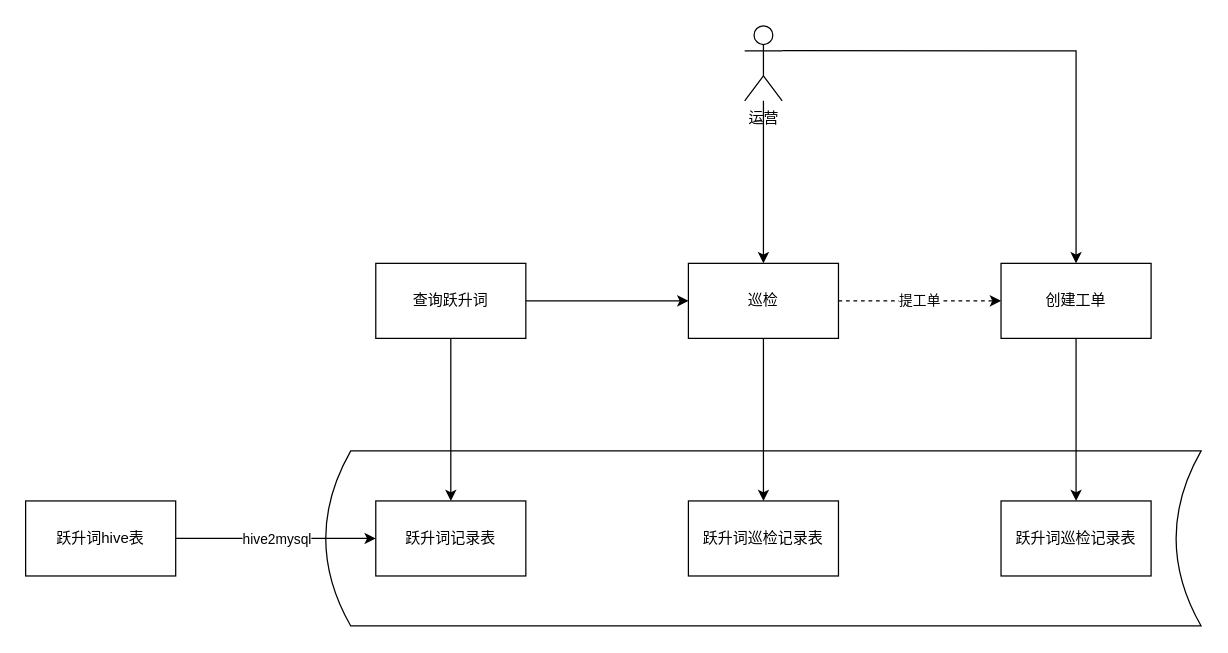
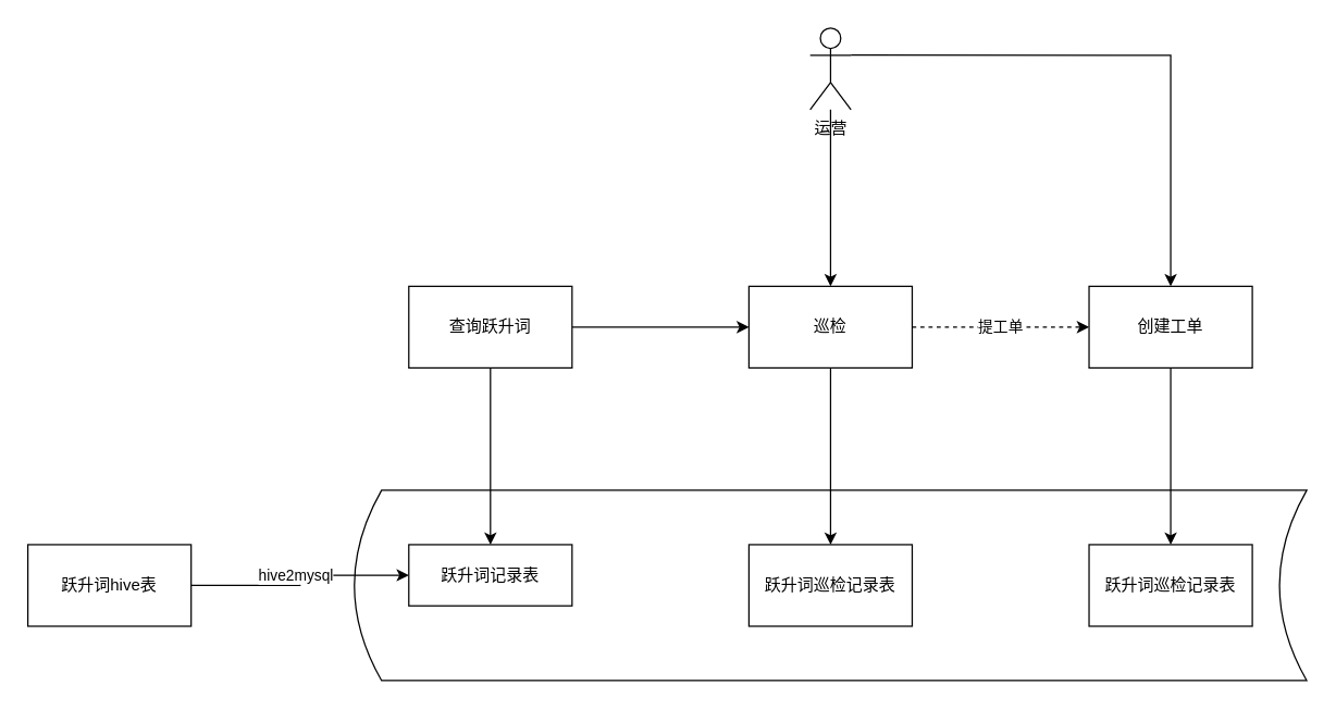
  <mxCell id="0" />
  <mxCell id="1" parent="0" />
  <mxCell id="2" value="" style="shape=dataStorage;whiteSpace=wrap;html=1;fixedSize=1;" vertex="1" parent="1"><mxGeometry x="260" y="360" width="700" height="140" as="geometry" /></mxCell>
  <mxCell id="3" value="" style="edgeStyle=orthogonalEdgeStyle;rounded=0;orthogonalLoop=1;jettySize=auto;html=1;" edge="1" parent="1" source="5" target="6"><mxGeometry relative="1" as="geometry" /></mxCell>
  <mxCell id="4" value="hive2mysql" style="edgeLabel;html=1;align=center;verticalAlign=middle;resizable=0;points=[];" vertex="1" connectable="0" parent="3"><mxGeometry x="0.125" y="-3" relative="1" as="geometry"><mxPoint x="-10" y="-3" as="offset" /></mxGeometry></mxCell>
  <mxCell id="5" value="跃升词hive表" style="rounded=0;whiteSpace=wrap;html=1;" vertex="1" parent="1"><mxGeometry x="20" y="400" width="120" height="60" as="geometry" /></mxCell>
- <mxCell id="6" value="跃升词记录表" style="rounded=0;whiteSpace=wrap;html=1;" vertex="1" parent="1"><mxGeometry x="300" y="400" width="120" height="60" as="geometry" /></mxCell>
+ <mxCell id="6" value="跃升词记录表" style="rounded=0;whiteSpace=wrap;html=1;" vertex="1" parent="1"><mxGeometry x="300" y="400" width="120" height="45" as="geometry" /></mxCell>
  <mxCell id="7" style="edgeStyle=orthogonalEdgeStyle;rounded=0;orthogonalLoop=1;jettySize=auto;html=1;" edge="1" parent="1" source="9" target="6"><mxGeometry relative="1" as="geometry" /></mxCell>
  <mxCell id="8" value="" style="edgeStyle=orthogonalEdgeStyle;rounded=0;orthogonalLoop=1;jettySize=auto;html=1;exitX=1;exitY=0.5;exitDx=0;exitDy=0;entryX=0;entryY=0.5;entryDx=0;entryDy=0;" edge="1" parent="1" source="9" target="13"><mxGeometry relative="1" as="geometry" /></mxCell>
  <mxCell id="9" value="查询跃升词" style="rounded=0;whiteSpace=wrap;html=1;" vertex="1" parent="1"><mxGeometry x="300" y="210" width="120" height="60" as="geometry" /></mxCell>
  <mxCell id="10" value="跃升词巡检记录表" style="rounded=0;whiteSpace=wrap;html=1;" vertex="1" parent="1"><mxGeometry x="550" y="400" width="120" height="60" as="geometry" /></mxCell>
  <mxCell id="11" style="edgeStyle=orthogonalEdgeStyle;rounded=0;orthogonalLoop=1;jettySize=auto;html=1;" edge="1" parent="1" source="13" target="10"><mxGeometry relative="1" as="geometry" /></mxCell>
  <mxCell id="12" value="提工单" style="edgeStyle=orthogonalEdgeStyle;rounded=0;orthogonalLoop=1;jettySize=auto;html=1;dashed=1;" edge="1" parent="1" source="13" target="15"><mxGeometry relative="1" as="geometry" /></mxCell>
  <mxCell id="13" value="巡检" style="rounded=0;whiteSpace=wrap;html=1;" vertex="1" parent="1"><mxGeometry x="550" y="210" width="120" height="60" as="geometry" /></mxCell>
  <mxCell id="14" style="edgeStyle=orthogonalEdgeStyle;rounded=0;orthogonalLoop=1;jettySize=auto;html=1;exitX=0.5;exitY=1;exitDx=0;exitDy=0;" edge="1" parent="1" source="15" target="16"><mxGeometry relative="1" as="geometry"><mxPoint x="860" y="370" as="targetPoint" /></mxGeometry></mxCell>
  <mxCell id="15" value="创建工单" style="rounded=0;whiteSpace=wrap;html=1;" vertex="1" parent="1"><mxGeometry x="800" y="210" width="120" height="60" as="geometry" /></mxCell>
  <mxCell id="16" value="跃升词巡检记录表" style="rounded=0;whiteSpace=wrap;html=1;" vertex="1" parent="1"><mxGeometry x="800" y="400" width="120" height="60" as="geometry" /></mxCell>
  <mxCell id="17" style="edgeStyle=orthogonalEdgeStyle;rounded=0;orthogonalLoop=1;jettySize=auto;html=1;entryX=0.5;entryY=0;entryDx=0;entryDy=0;" edge="1" parent="1" source="19" target="13"><mxGeometry relative="1" as="geometry" /></mxCell>
  <mxCell id="18" style="edgeStyle=orthogonalEdgeStyle;rounded=0;orthogonalLoop=1;jettySize=auto;html=1;exitX=1;exitY=0.333;exitDx=0;exitDy=0;exitPerimeter=0;" edge="1" parent="1" source="19" target="15"><mxGeometry relative="1" as="geometry" /></mxCell>
  <mxCell id="19" value="运营" style="shape=umlActor;verticalLabelPosition=bottom;verticalAlign=top;html=1;outlineConnect=0;" vertex="1" parent="1"><mxGeometry x="595" y="20" width="30" height="60" as="geometry" /></mxCell>
